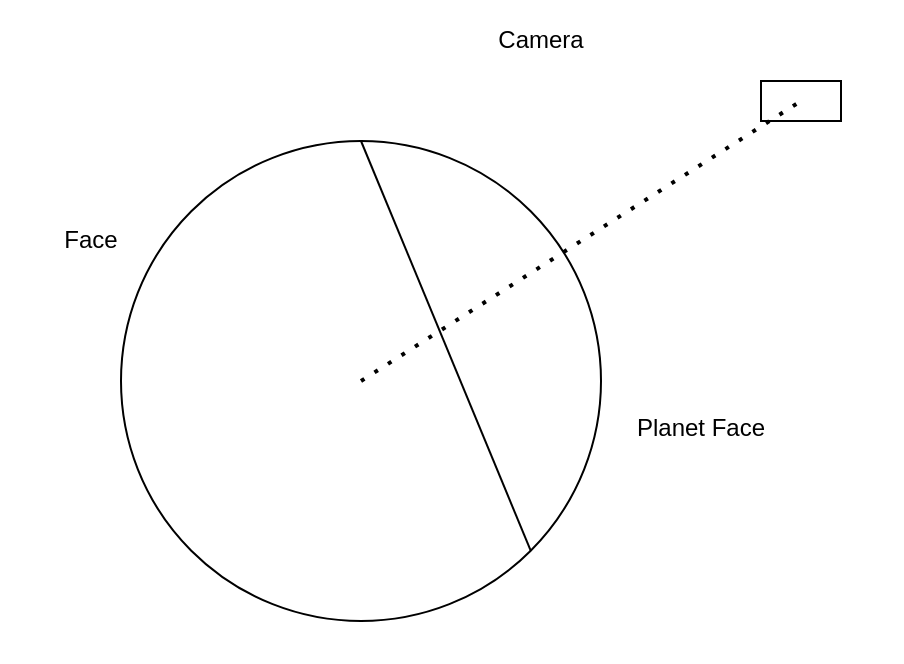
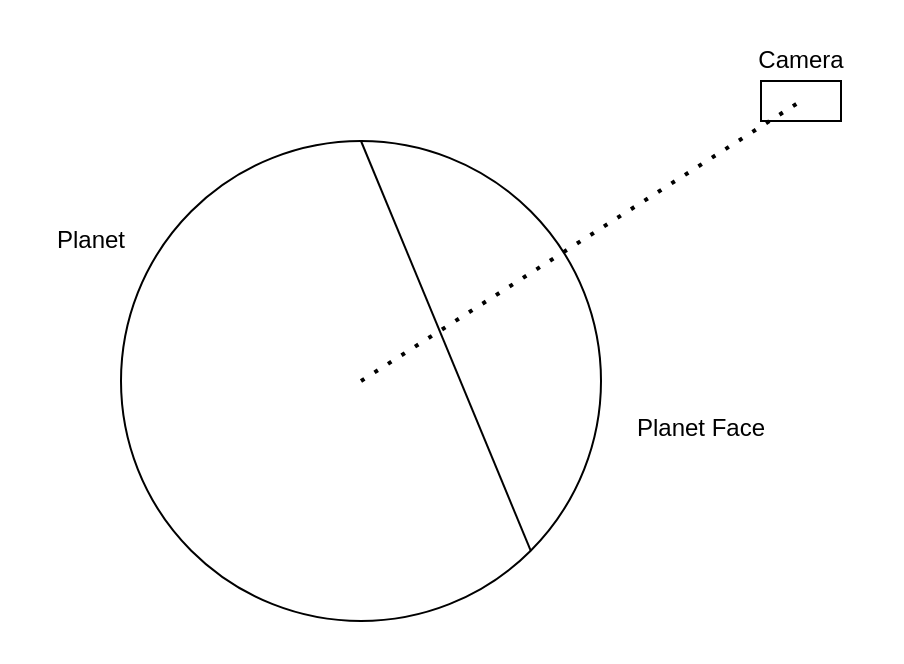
  <mxCell id="0" />
  <mxCell id="1" parent="0" />
  <mxCell id="2" value="" style="ellipse;whiteSpace=wrap;html=1;aspect=fixed;" vertex="1" parent="1"><mxGeometry x="60" y="70" width="240" height="240" as="geometry" /></mxCell>
  <mxCell id="3" value="" style="rounded=0;whiteSpace=wrap;html=1;" vertex="1" parent="1"><mxGeometry x="380" y="40" width="40" height="20" as="geometry" /></mxCell>
  <mxCell id="4" value="" style="endArrow=none;dashed=1;html=1;dashPattern=1 3;strokeWidth=2;rounded=0;entryX=0.5;entryY=0.5;entryDx=0;entryDy=0;entryPerimeter=0;" edge="1" parent="1" target="3"><mxGeometry width="50" height="50" relative="1" as="geometry"><mxPoint x="180" y="190" as="sourcePoint" /><mxPoint x="470" y="40" as="targetPoint" /></mxGeometry></mxCell>
- <mxCell id="5" value="Face" style="text;html=1;align=center;verticalAlign=middle;resizable=0;points=[];autosize=1;strokeColor=none;fillColor=none;" vertex="1" parent="1"><mxGeometry x="20" y="110" width="50" height="20" as="geometry" /></mxCell>
- <mxCell id="6" value="Camera" style="text;html=1;align=center;verticalAlign=middle;resizable=0;points=[];autosize=1;strokeColor=none;fillColor=none;" vertex="1" parent="1"><mxGeometry x="240" y="10" width="60" height="20" as="geometry" /></mxCell>
+ <mxCell id="5" value="Planet" style="text;html=1;align=center;verticalAlign=middle;resizable=0;points=[];autosize=1;strokeColor=none;fillColor=none;" vertex="1" parent="1"><mxGeometry x="20" y="110" width="50" height="20" as="geometry" /></mxCell>
+ <mxCell id="6" value="Camera" style="text;html=1;align=center;verticalAlign=middle;resizable=0;points=[];autosize=1;strokeColor=none;fillColor=none;" vertex="1" parent="1"><mxGeometry x="370" y="20" width="60" height="20" as="geometry" /></mxCell>
  <mxCell id="7" value="" style="endArrow=none;html=1;rounded=0;entryX=1;entryY=1;entryDx=0;entryDy=0;exitX=0.5;exitY=0;exitDx=0;exitDy=0;" edge="1" parent="1" source="2" target="2"><mxGeometry width="50" height="50" relative="1" as="geometry"><mxPoint x="280" y="230" as="sourcePoint" /><mxPoint x="330" y="180" as="targetPoint" /></mxGeometry></mxCell>
  <mxCell id="8" value="Planet Face" style="text;html=1;align=center;verticalAlign=middle;resizable=0;points=[];autosize=1;strokeColor=none;fillColor=none;" vertex="1" parent="1"><mxGeometry x="300" y="204" width="100" height="20" as="geometry" /></mxCell>
